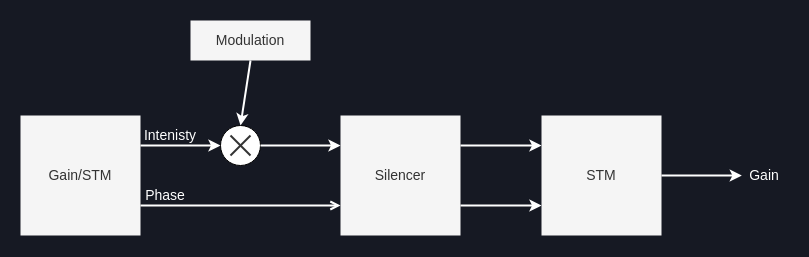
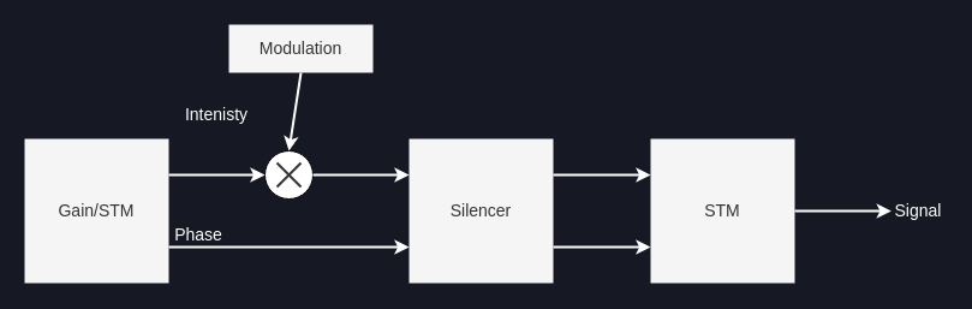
  <mxCell id="0" />
  <mxCell id="1" parent="0" />
  <mxCell id="2" value="Modulation" style="rounded=0;whiteSpace=wrap;html=1;fontFamily=Helvetica;fontSize=14;fontColor=#333333;strokeColor=none;strokeWidth=2;fillColor=#f5f5f5;" parent="1" vertex="1"><mxGeometry x="190" y="20" width="120" height="40" as="geometry" /></mxCell>
- <mxCell id="3" style="edgeStyle=none;rounded=0;html=1;entryX=0;entryY=0.75;entryDx=0;entryDy=0;fontColor=#333333;strokeColor=#FFFFFF;strokeWidth=2;exitX=1;exitY=0.75;exitDx=0;exitDy=0;endArrow=open;" parent="1" source="6" target="4" edge="1"><mxGeometry relative="1" as="geometry"><mxPoint x="100" y="205" as="sourcePoint" /><mxPoint x="380" y="195" as="targetPoint" /></mxGeometry></mxCell>
+ <mxCell id="3" style="edgeStyle=none;rounded=0;html=1;entryX=0;entryY=0.75;entryDx=0;entryDy=0;fontColor=#333333;strokeColor=#FFFFFF;strokeWidth=2;exitX=1;exitY=0.75;exitDx=0;exitDy=0;" parent="1" source="6" target="4" edge="1"><mxGeometry relative="1" as="geometry"><mxPoint x="100" y="205" as="sourcePoint" /><mxPoint x="380" y="195" as="targetPoint" /></mxGeometry></mxCell>
  <mxCell id="4" value="Silencer" style="rounded=0;whiteSpace=wrap;html=1;fontFamily=Helvetica;fontSize=14;fontColor=#333333;strokeColor=none;strokeWidth=2;fillColor=#f5f5f5;" parent="1" vertex="1"><mxGeometry x="340" y="115" width="120" height="120" as="geometry" /></mxCell>
  <mxCell id="5" style="edgeStyle=none;rounded=0;html=1;fontColor=#333333;strokeColor=#FFFFFF;strokeWidth=2;exitX=1;exitY=0.25;exitDx=0;exitDy=0;" parent="1" source="6" edge="1"><mxGeometry relative="1" as="geometry"><mxPoint x="100" y="145" as="sourcePoint" /><mxPoint x="220" y="145" as="targetPoint" /></mxGeometry></mxCell>
  <mxCell id="6" value="Gain/STM" style="rounded=0;whiteSpace=wrap;html=1;fontFamily=Helvetica;fontSize=14;fontColor=#333333;strokeColor=none;strokeWidth=3;fillColor=#f5f5f5;" parent="1" vertex="1"><mxGeometry x="20" y="115" width="120" height="120" as="geometry" /></mxCell>
  <mxCell id="7" style="edgeStyle=none;rounded=0;html=1;fontColor=#333333;strokeColor=#FFFFFF;strokeWidth=2;exitX=0.5;exitY=1;exitDx=0;exitDy=0;entryX=0.5;entryY=0;entryDx=0;entryDy=0;" parent="1" source="2" target="8" edge="1"><mxGeometry relative="1" as="geometry"><mxPoint x="110" y="155" as="sourcePoint" /><mxPoint x="240" y="125" as="targetPoint" /></mxGeometry></mxCell>
  <mxCell id="8" value="" style="ellipse;whiteSpace=wrap;html=1;aspect=fixed;fillColor=#FFFFFF;" parent="1" vertex="1"><mxGeometry x="220" y="125" width="40" height="40" as="geometry" /></mxCell>
  <mxCell id="9" style="edgeStyle=none;rounded=0;html=1;fontColor=#333333;strokeColor=#FFFFFF;strokeWidth=2;exitX=1;exitY=0.5;exitDx=0;exitDy=0;entryX=0;entryY=0.25;entryDx=0;entryDy=0;" parent="1" source="8" target="4" edge="1"><mxGeometry relative="1" as="geometry"><mxPoint x="110" y="155" as="sourcePoint" /><mxPoint x="230" y="155" as="targetPoint" /></mxGeometry></mxCell>
  <mxCell id="10" value="" style="endArrow=none;html=1;rounded=1;labelBackgroundColor=default;fontFamily=Helvetica;fontSize=14;fontColor=#000000;strokeColor=#333333;strokeWidth=2;shape=connector;fillColor=#f5f5f5;" parent="1" edge="1"><mxGeometry width="50" height="50" relative="1" as="geometry"><mxPoint x="230" y="155" as="sourcePoint" /><mxPoint x="250" y="135" as="targetPoint" /></mxGeometry></mxCell>
  <mxCell id="11" value="" style="endArrow=none;html=1;rounded=1;labelBackgroundColor=default;fontFamily=Helvetica;fontSize=14;fontColor=#000000;strokeColor=#333333;strokeWidth=2;shape=connector;fillColor=#f5f5f5;" parent="1" edge="1"><mxGeometry width="50" height="50" relative="1" as="geometry"><mxPoint x="250" y="155" as="sourcePoint" /><mxPoint x="230" y="135" as="targetPoint" /></mxGeometry></mxCell>
  <mxCell id="12" value="STM" style="rounded=0;whiteSpace=wrap;html=1;fontFamily=Helvetica;fontSize=14;fontColor=#333333;strokeColor=none;strokeWidth=3;fillColor=#f5f5f5;" parent="1" vertex="1"><mxGeometry x="541" y="115" width="120" height="120" as="geometry" /></mxCell>
- <mxCell id="13" value="&lt;span style=&quot;font-size: 14px&quot;&gt;Intenisty&lt;/span&gt;" style="text;html=1;strokeColor=none;fillColor=none;align=center;verticalAlign=middle;whiteSpace=wrap;rounded=0;fontFamily=Helvetica;fontSize=14;fontColor=#FFFFFF;strokeWidth=2;" parent="1" vertex="1"><mxGeometry x="140" y="125" width="60" height="20" as="geometry" /></mxCell>
+ <mxCell id="13" value="&lt;span style=&quot;font-size: 14px&quot;&gt;Intenisty&lt;/span&gt;" style="text;html=1;strokeColor=none;fillColor=none;align=center;verticalAlign=middle;whiteSpace=wrap;rounded=0;fontFamily=Helvetica;fontSize=14;fontColor=#FFFFFF;strokeWidth=2;" parent="1" vertex="1"><mxGeometry x="150" y="85" width="60" height="20" as="geometry" /></mxCell>
  <mxCell id="14" value="&lt;span style=&quot;font-size: 14px&quot;&gt;Phase&lt;/span&gt;" style="text;html=1;strokeColor=none;fillColor=none;align=center;verticalAlign=middle;whiteSpace=wrap;rounded=0;fontFamily=Helvetica;fontSize=14;fontColor=#FFFFFF;strokeWidth=2;" parent="1" vertex="1"><mxGeometry x="140" y="185" width="50" height="20" as="geometry" /></mxCell>
  <mxCell id="15" style="edgeStyle=none;rounded=0;html=1;fontColor=#333333;strokeColor=#FFFFFF;strokeWidth=2;exitX=1;exitY=0.25;exitDx=0;exitDy=0;entryX=0;entryY=0.25;entryDx=0;entryDy=0;" parent="1" source="4" target="12" edge="1"><mxGeometry relative="1" as="geometry"><mxPoint x="270" y="155" as="sourcePoint" /><mxPoint x="390" y="155" as="targetPoint" /></mxGeometry></mxCell>
  <mxCell id="16" style="edgeStyle=none;rounded=0;html=1;fontColor=#333333;strokeColor=#FFFFFF;strokeWidth=2;exitX=1;exitY=0.75;exitDx=0;exitDy=0;entryX=0;entryY=0.75;entryDx=0;entryDy=0;" parent="1" source="4" target="12" edge="1"><mxGeometry relative="1" as="geometry"><mxPoint x="510" y="155" as="sourcePoint" /><mxPoint x="630" y="155" as="targetPoint" /></mxGeometry></mxCell>
- <mxCell id="17" value="&lt;span style=&quot;font-size: 14px&quot;&gt;Gain&lt;/span&gt;" style="text;html=1;strokeColor=none;fillColor=none;align=center;verticalAlign=middle;whiteSpace=wrap;rounded=0;fontFamily=Helvetica;fontSize=14;fontColor=#FFFFFF;fontStyle=0" parent="1" vertex="1"><mxGeometry x="741.32" y="155" width="45.68" height="40" as="geometry" /></mxCell>
+ <mxCell id="17" value="&lt;span style=&quot;font-size: 14px&quot;&gt;Signal&lt;/span&gt;" style="text;html=1;strokeColor=none;fillColor=none;align=center;verticalAlign=middle;whiteSpace=wrap;rounded=0;fontFamily=Helvetica;fontSize=14;fontColor=#FFFFFF;fontStyle=0" parent="1" vertex="1"><mxGeometry x="741.32" y="155" width="45.68" height="40" as="geometry" /></mxCell>
  <mxCell id="18" style="edgeStyle=none;rounded=0;html=1;exitX=1;exitY=0.5;exitDx=0;exitDy=0;entryX=0;entryY=0.5;entryDx=0;entryDy=0;fontColor=#333333;strokeColor=#FFFFFF;strokeWidth=2;" parent="1" source="12" target="17" edge="1"><mxGeometry relative="1" as="geometry"><mxPoint x="792" y="-215" as="sourcePoint" /><mxPoint x="872" y="-215" as="targetPoint" /></mxGeometry></mxCell>
